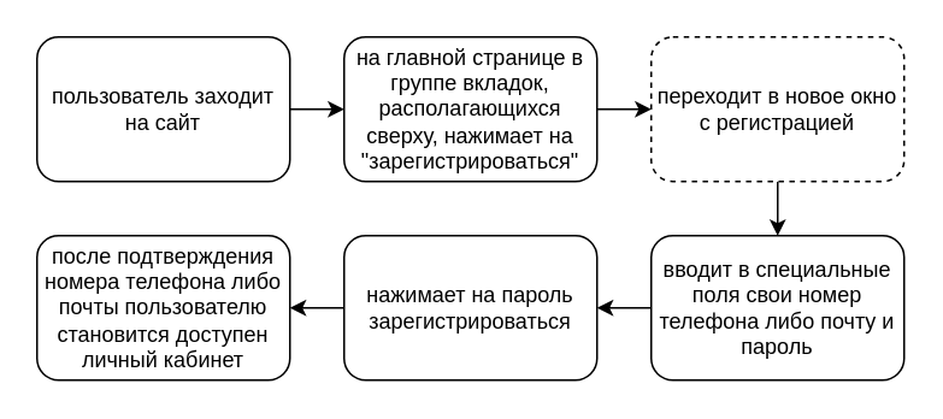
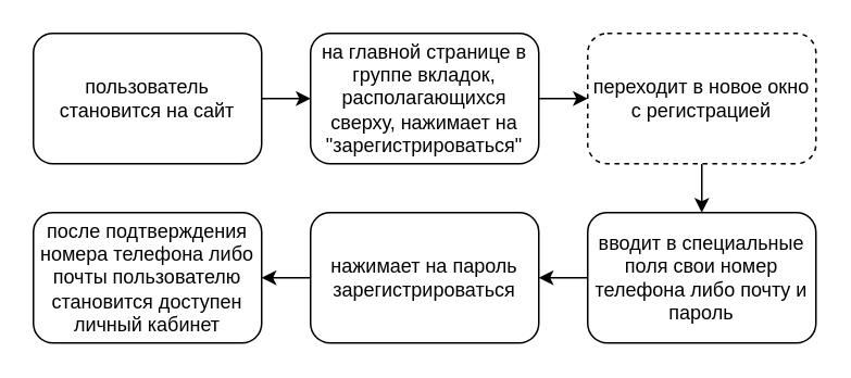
  <mxCell id="0" />
  <mxCell id="1" parent="0" />
  <mxCell id="2" style="edgeStyle=orthogonalEdgeStyle;rounded=0;orthogonalLoop=1;jettySize=auto;html=1;exitX=1;exitY=0.5;exitDx=0;exitDy=0;entryX=0;entryY=0.5;entryDx=0;entryDy=0;" edge="1" parent="1" source="3" target="5"><mxGeometry relative="1" as="geometry" /></mxCell>
- <mxCell id="3" value="пользователь заходит на сайт" style="rounded=1;whiteSpace=wrap;html=1;" vertex="1" parent="1"><mxGeometry x="20" y="20" width="140" height="80" as="geometry" /></mxCell>
+ <mxCell id="3" value="пользователь становится на сайт" style="rounded=1;whiteSpace=wrap;html=1;" vertex="1" parent="1"><mxGeometry x="20" y="20" width="140" height="80" as="geometry" /></mxCell>
  <mxCell id="4" style="edgeStyle=orthogonalEdgeStyle;rounded=0;orthogonalLoop=1;jettySize=auto;html=1;exitX=1;exitY=0.5;exitDx=0;exitDy=0;" edge="1" parent="1" source="5" target="7"><mxGeometry relative="1" as="geometry"><mxPoint x="360" y="59.81" as="targetPoint" /></mxGeometry></mxCell>
  <mxCell id="5" value="на главной странице в группе вкладок, располагающихся сверху, нажимает на &quot;зарегистрироваться&quot;" style="rounded=1;whiteSpace=wrap;html=1;" vertex="1" parent="1"><mxGeometry x="190" y="20" width="140" height="80" as="geometry" /></mxCell>
  <mxCell id="6" style="edgeStyle=orthogonalEdgeStyle;rounded=0;orthogonalLoop=1;jettySize=auto;html=1;" edge="1" parent="1" source="7"><mxGeometry relative="1" as="geometry"><mxPoint x="430" y="130" as="targetPoint" /></mxGeometry></mxCell>
  <mxCell id="7" value="переходит в новое окно с регистрацией" style="rounded=1;whiteSpace=wrap;html=1;dashed=1;" vertex="1" parent="1"><mxGeometry x="360" y="20" width="140" height="80" as="geometry" /></mxCell>
  <mxCell id="8" style="edgeStyle=orthogonalEdgeStyle;rounded=0;orthogonalLoop=1;jettySize=auto;html=1;exitX=0;exitY=0.5;exitDx=0;exitDy=0;entryX=1;entryY=0.5;entryDx=0;entryDy=0;" edge="1" parent="1" source="9" target="11"><mxGeometry relative="1" as="geometry" /></mxCell>
  <mxCell id="9" value="вводит в специальные поля свои номер телефона либо почту и пароль" style="rounded=1;whiteSpace=wrap;html=1;" vertex="1" parent="1"><mxGeometry x="360" y="130" width="140" height="80" as="geometry" /></mxCell>
  <mxCell id="10" style="edgeStyle=orthogonalEdgeStyle;rounded=0;orthogonalLoop=1;jettySize=auto;html=1;exitX=0;exitY=0.5;exitDx=0;exitDy=0;entryX=1;entryY=0.5;entryDx=0;entryDy=0;" edge="1" parent="1" source="11" target="12"><mxGeometry relative="1" as="geometry" /></mxCell>
  <mxCell id="11" value="нажимает на пароль зарегистрироваться" style="rounded=1;whiteSpace=wrap;html=1;" vertex="1" parent="1"><mxGeometry x="190" y="130" width="140" height="80" as="geometry" /></mxCell>
  <mxCell id="12" value="после подтверждения номера телефона либо почты пользователю становится доступен личный кабинет" style="rounded=1;whiteSpace=wrap;html=1;" vertex="1" parent="1"><mxGeometry x="20" y="130" width="140" height="80" as="geometry" /></mxCell>
